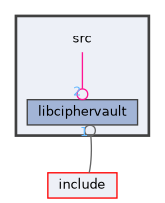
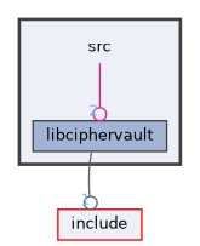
  digraph {
    compound=true
    node [fontname=Helvetica fontsize=10 shape=box style=filled]
    edge [arrowhead=odot fontcolor=steelblue1 fontname=Helvetica fontsize=10 labeldistance=1.5 labelfontname=Helvetica labelfontsize=10]
    n1 [height=0.2 label=src shape=plaintext width=0.4 style=""]
    n2 [color=grey25 fillcolor="#a2b4d6" height=0.2 label=libciphervault width=0.4]
    n3 [color=red fillcolor="#edf0f7" height=0.2 label=include width=0.4]
    subgraph cluster_1 {
      bgcolor="#edf0f7"
      fontname=Helvetica
      fontsize=10
      pencolor=grey25
      style="filled,bold"
      n1
      n2
    }
    n1 -> n2 [color=deeppink headlabel=2]
-   n3 -> n2 [color=gray40 headlabel=1]
+   n2 -> n3 [color=gray40 headlabel=1]
  }
